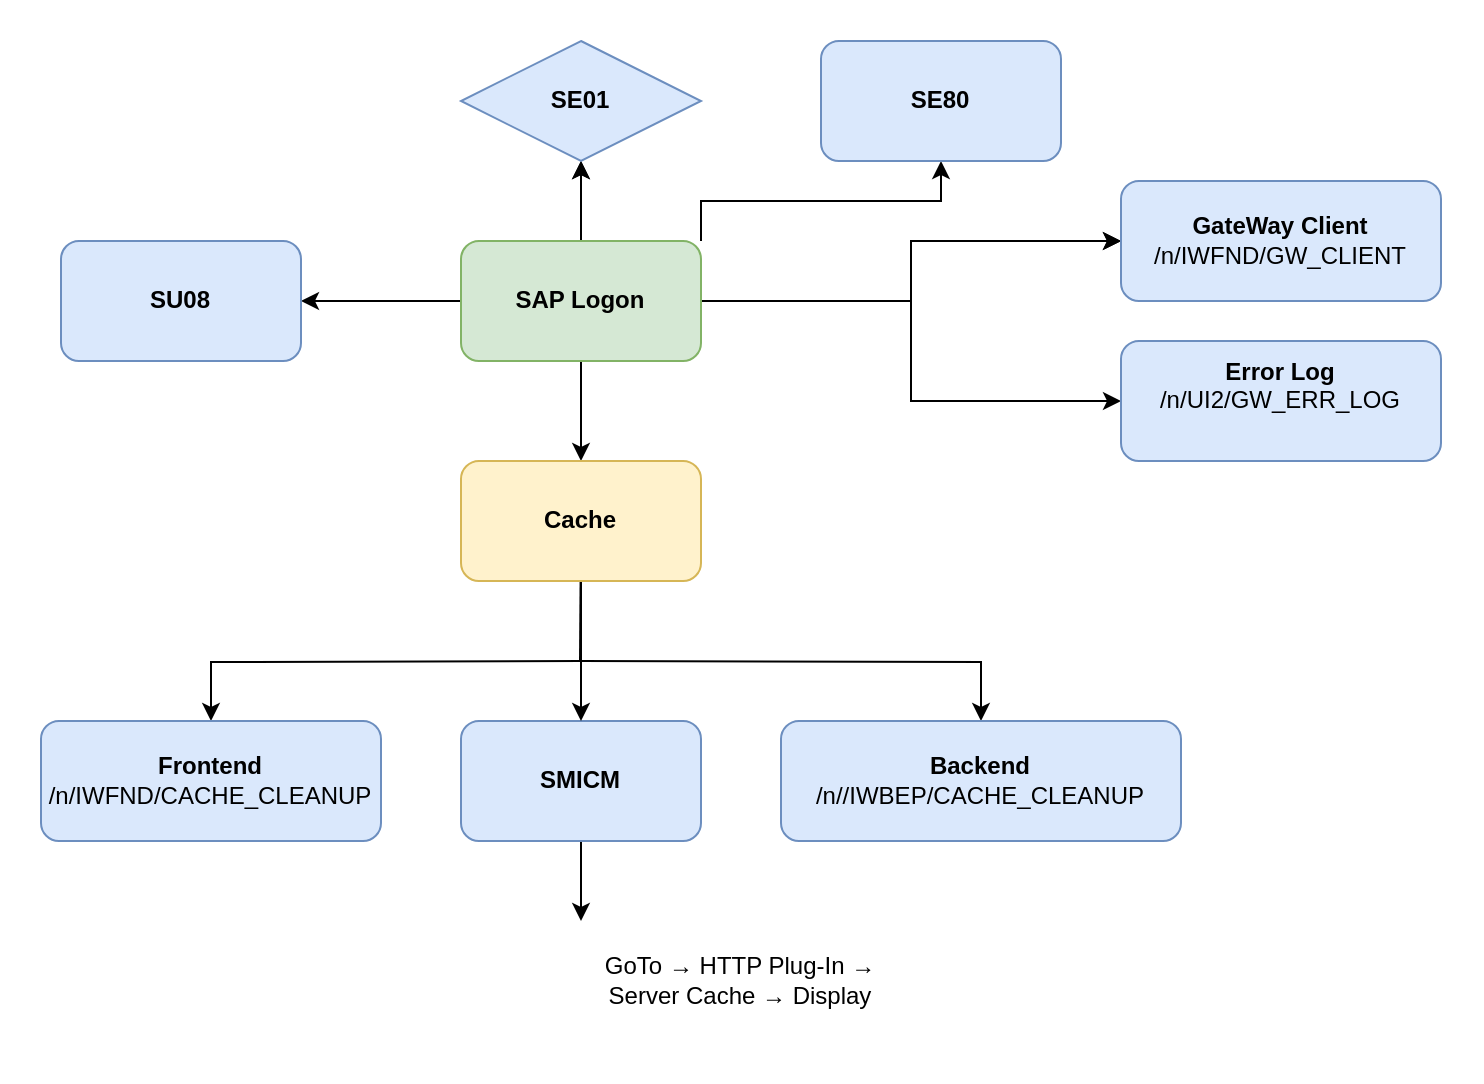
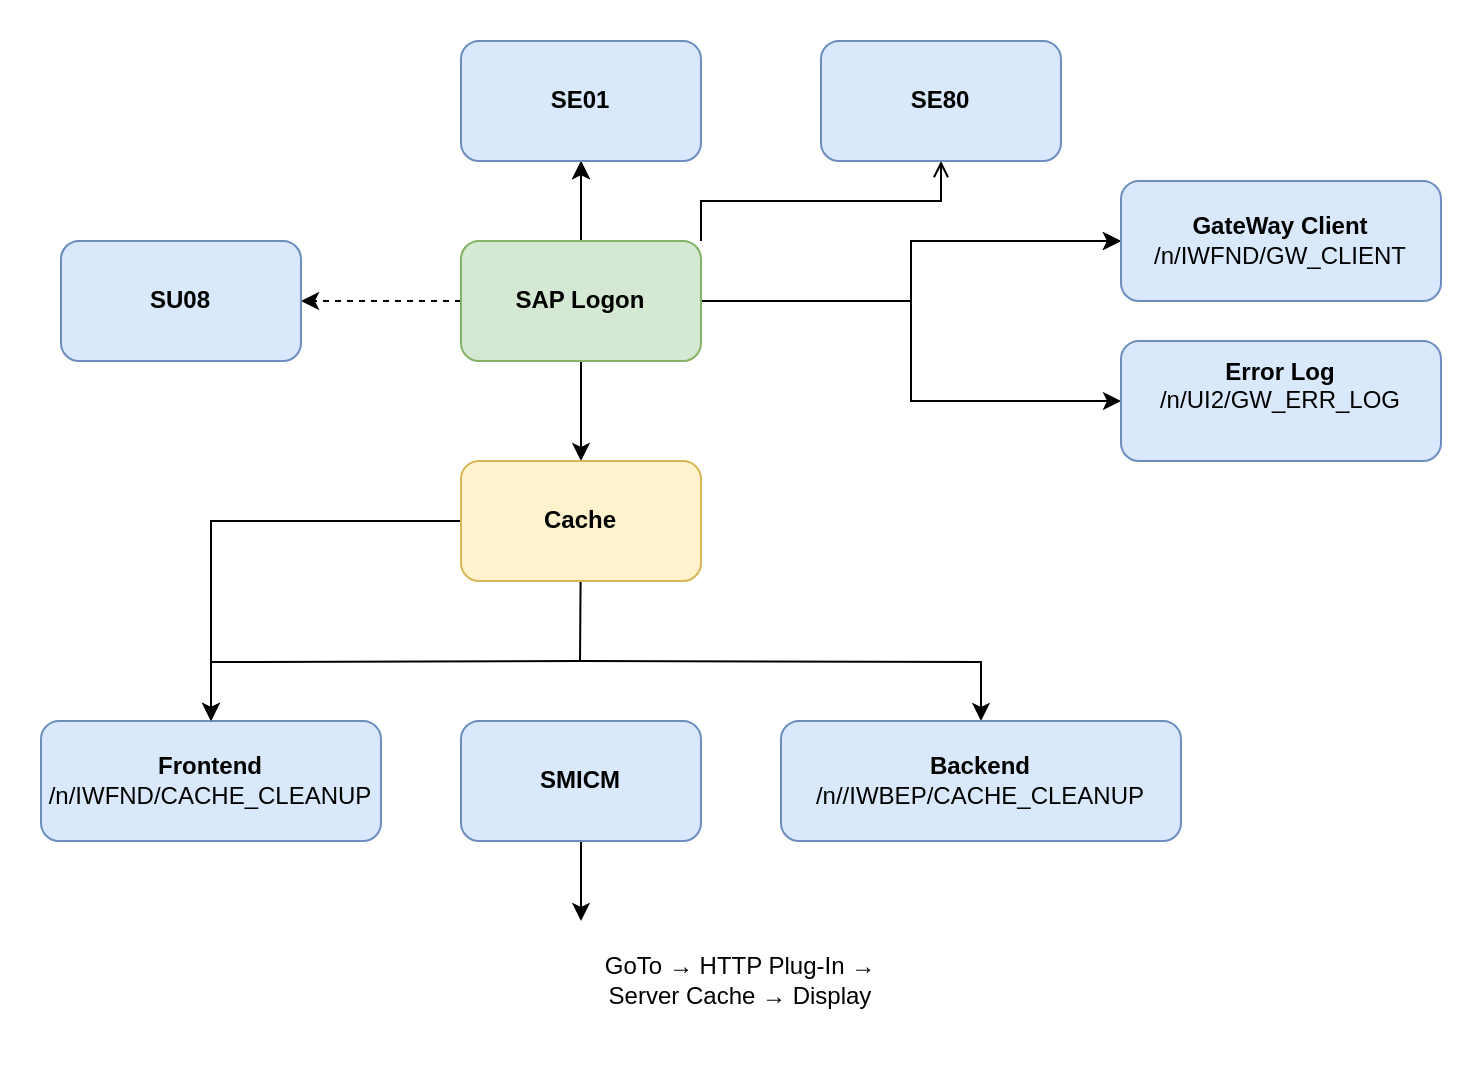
  <mxCell id="0" />
  <mxCell id="1" parent="0" />
  <mxCell id="2" value="" style="edgeStyle=orthogonalEdgeStyle;rounded=0;orthogonalLoop=1;jettySize=auto;html=1;" edge="1" parent="1" target="16"><mxGeometry relative="1" as="geometry"><mxPoint x="290" y="330" as="sourcePoint" /></mxGeometry></mxCell>
  <mxCell id="3" value="" style="edgeStyle=orthogonalEdgeStyle;rounded=0;orthogonalLoop=1;jettySize=auto;html=1;" edge="1" parent="1" target="17"><mxGeometry relative="1" as="geometry"><mxPoint x="290" y="330" as="sourcePoint" /></mxGeometry></mxCell>
  <mxCell id="4" value="" style="edgeStyle=orthogonalEdgeStyle;rounded=0;orthogonalLoop=1;jettySize=auto;html=1;" edge="1" parent="1" source="12" target="21"><mxGeometry relative="1" as="geometry" /></mxCell>
- <mxCell id="5" value="" style="edgeStyle=orthogonalEdgeStyle;rounded=0;orthogonalLoop=1;jettySize=auto;html=1;" edge="1" parent="1" source="12" target="22"><mxGeometry relative="1" as="geometry" /></mxCell>
+ <mxCell id="5" value="" style="edgeStyle=orthogonalEdgeStyle;rounded=0;orthogonalLoop=1;jettySize=auto;html=1;dashed=1;" edge="1" parent="1" source="12" target="22"><mxGeometry relative="1" as="geometry" /></mxCell>
  <mxCell id="6" value="" style="edgeStyle=orthogonalEdgeStyle;rounded=0;orthogonalLoop=1;jettySize=auto;html=1;" edge="1" parent="1" source="12" target="23"><mxGeometry relative="1" as="geometry" /></mxCell>
  <mxCell id="7" value="" style="edgeStyle=orthogonalEdgeStyle;rounded=0;orthogonalLoop=1;jettySize=auto;html=1;" edge="1" parent="1" source="12" target="23"><mxGeometry relative="1" as="geometry" /></mxCell>
- <mxCell id="8" value="" style="edgeStyle=orthogonalEdgeStyle;rounded=0;orthogonalLoop=1;jettySize=auto;html=1;exitX=1;exitY=0;exitDx=0;exitDy=0;" edge="1" parent="1" source="12" target="24"><mxGeometry relative="1" as="geometry" /></mxCell>
+ <mxCell id="8" value="" style="edgeStyle=orthogonalEdgeStyle;rounded=0;orthogonalLoop=1;jettySize=auto;html=1;exitX=1;exitY=0;exitDx=0;exitDy=0;endArrow=open;" edge="1" parent="1" source="12" target="24"><mxGeometry relative="1" as="geometry" /></mxCell>
  <mxCell id="9" value="" style="edgeStyle=orthogonalEdgeStyle;rounded=0;orthogonalLoop=1;jettySize=auto;html=1;" edge="1" parent="1" source="12" target="25"><mxGeometry relative="1" as="geometry" /></mxCell>
  <mxCell id="10" value="" style="edgeStyle=orthogonalEdgeStyle;rounded=0;orthogonalLoop=1;jettySize=auto;html=1;" edge="1" parent="1" source="12" target="25"><mxGeometry relative="1" as="geometry" /></mxCell>
  <mxCell id="11" value="" style="edgeStyle=orthogonalEdgeStyle;rounded=0;orthogonalLoop=1;jettySize=auto;html=1;" edge="1" parent="1" source="12" target="26"><mxGeometry relative="1" as="geometry" /></mxCell>
  <mxCell id="12" value="SAP Logon" style="rounded=1;whiteSpace=wrap;html=1;fillColor=#d5e8d4;strokeColor=#82b366;fontStyle=1" vertex="1" parent="1"><mxGeometry x="230" y="120" width="120" height="60" as="geometry" /></mxCell>
  <mxCell id="13" style="edgeStyle=orthogonalEdgeStyle;rounded=0;orthogonalLoop=1;jettySize=auto;html=1;" edge="1" parent="1" source="14"><mxGeometry relative="1" as="geometry"><mxPoint x="290" y="460" as="targetPoint" /></mxGeometry></mxCell>
  <mxCell id="14" value="SMICM" style="rounded=1;whiteSpace=wrap;html=1;fillColor=#dae8fc;strokeColor=#6c8ebf;fontStyle=1" vertex="1" parent="1"><mxGeometry x="230" y="360" width="120" height="60" as="geometry" /></mxCell>
  <mxCell id="15" value="GoTo → HTTP Plug-In → Server Cache → Display" style="rounded=1;whiteSpace=wrap;html=1;fillStyle=auto;glass=0;fillColor=none;strokeColor=none;" vertex="1" parent="1"><mxGeometry x="295" y="460" width="150" height="60" as="geometry" /></mxCell>
  <mxCell id="16" value="&lt;b&gt;Frontend&lt;/b&gt;&lt;br&gt;/n/IWFND/CACHE_CLEANUP" style="rounded=1;whiteSpace=wrap;html=1;fillColor=#dae8fc;strokeColor=#6c8ebf;" vertex="1" parent="1"><mxGeometry x="20" y="360" width="170" height="60" as="geometry" /></mxCell>
  <mxCell id="17" value="&lt;b&gt;Backend&lt;/b&gt;&lt;br&gt;/n//IWBEP/CACHE_CLEANUP" style="rounded=1;whiteSpace=wrap;html=1;fillColor=#dae8fc;strokeColor=#6c8ebf;" vertex="1" parent="1"><mxGeometry x="390" y="360" width="200" height="60" as="geometry" /></mxCell>
  <mxCell id="18" value="" style="endArrow=none;html=1;rounded=0;startArrow=none;" edge="1" parent="1" source="21"><mxGeometry width="50" height="50" relative="1" as="geometry"><mxPoint x="289.5" y="330" as="sourcePoint" /><mxPoint x="289.5" y="270" as="targetPoint" /></mxGeometry></mxCell>
  <mxCell id="19" value="" style="endArrow=none;html=1;rounded=0;" edge="1" parent="1" target="21"><mxGeometry width="50" height="50" relative="1" as="geometry"><mxPoint x="289.5" y="330" as="sourcePoint" /><mxPoint x="289.5" y="270" as="targetPoint" /></mxGeometry></mxCell>
- <mxCell id="20" style="edgeStyle=orthogonalEdgeStyle;rounded=0;orthogonalLoop=1;jettySize=auto;html=1;entryX=0.5;entryY=0;entryDx=0;entryDy=0;" edge="1" parent="1" source="21" target="14"><mxGeometry relative="1" as="geometry" /></mxCell>
+ <mxCell id="20" style="edgeStyle=orthogonalEdgeStyle;rounded=0;orthogonalLoop=1;jettySize=auto;html=1;" edge="1" parent="1" source="21" target="16"><mxGeometry relative="1" as="geometry" /></mxCell>
  <mxCell id="21" value="Cache" style="rounded=1;whiteSpace=wrap;html=1;fillColor=#fff2cc;strokeColor=#d6b656;fontStyle=1" vertex="1" parent="1"><mxGeometry x="230" y="230" width="120" height="60" as="geometry" /></mxCell>
  <mxCell id="22" value="SU08" style="rounded=1;whiteSpace=wrap;html=1;fillColor=#dae8fc;strokeColor=#6c8ebf;fontStyle=1" vertex="1" parent="1"><mxGeometry x="30" y="120" width="120" height="60" as="geometry" /></mxCell>
- <mxCell id="23" value="SE01" style="rhombus;whiteSpace=wrap;html=1;fillColor=#dae8fc;strokeColor=#6c8ebf;fontStyle=1;" vertex="1" parent="1"><mxGeometry x="230" y="20" width="120" height="60" as="geometry" /></mxCell>
+ <mxCell id="23" value="SE01" style="rounded=1;whiteSpace=wrap;html=1;fillColor=#dae8fc;strokeColor=#6c8ebf;fontStyle=1" vertex="1" parent="1"><mxGeometry x="230" y="20" width="120" height="60" as="geometry" /></mxCell>
  <mxCell id="24" value="SE80" style="rounded=1;whiteSpace=wrap;html=1;fillColor=#dae8fc;strokeColor=#6c8ebf;fontStyle=1" vertex="1" parent="1"><mxGeometry x="410" y="20" width="120" height="60" as="geometry" /></mxCell>
  <mxCell id="25" value="&lt;b&gt;GateWay Client&lt;br&gt;&lt;/b&gt;/n/IWFND/GW_CLIENT" style="rounded=1;whiteSpace=wrap;html=1;fillColor=#dae8fc;strokeColor=#6c8ebf;" vertex="1" parent="1"><mxGeometry x="560" y="90" width="160" height="60" as="geometry" /></mxCell>
  <mxCell id="26" value="&lt;b&gt;Error Log&lt;br&gt;&lt;/b&gt;/n/&lt;span style=&quot;background-color: initial;&quot;&gt;UI2/GW_ERR_LOG&lt;/span&gt;&lt;br&gt;&lt;div&gt;&lt;br&gt;&lt;/div&gt;" style="rounded=1;whiteSpace=wrap;html=1;fillColor=#dae8fc;strokeColor=#6c8ebf;" vertex="1" parent="1"><mxGeometry x="560" y="170" width="160" height="60" as="geometry" /></mxCell>
